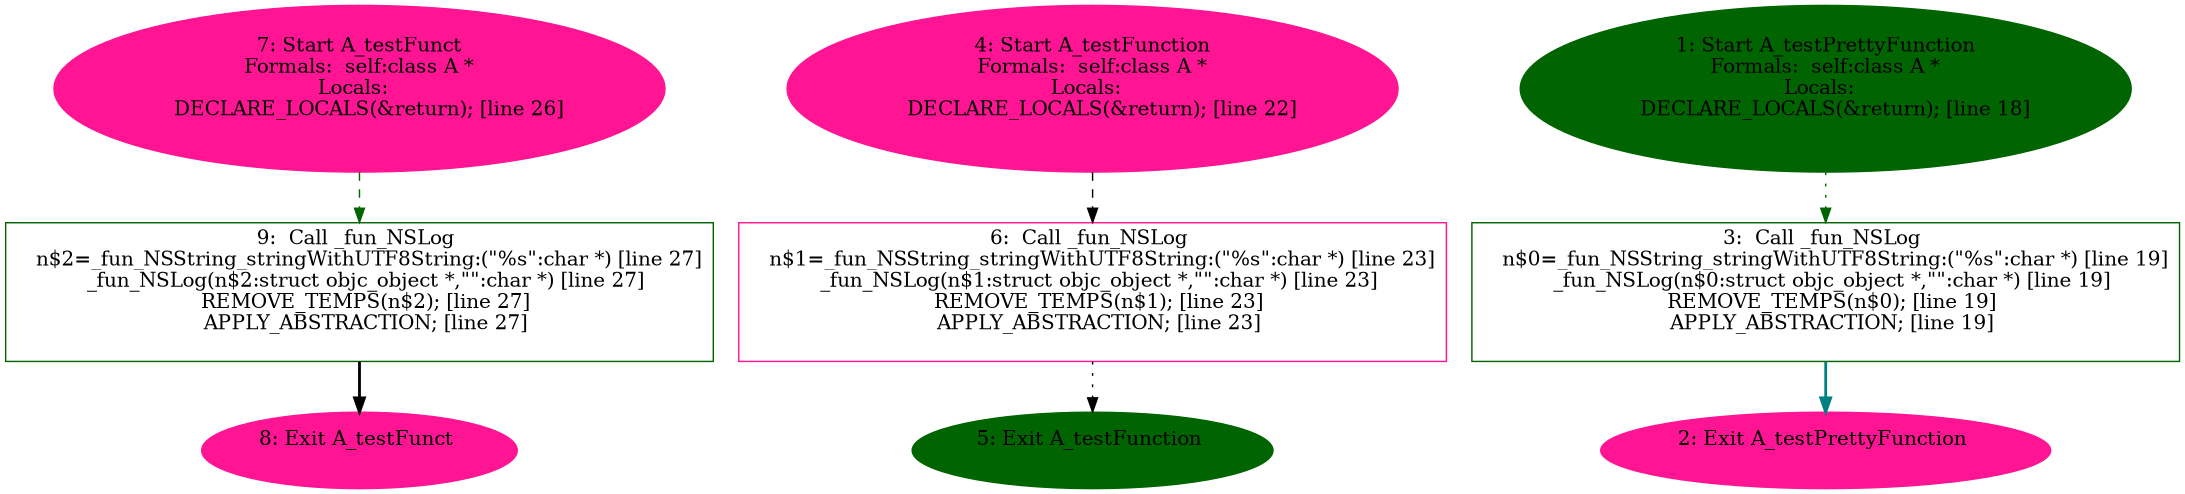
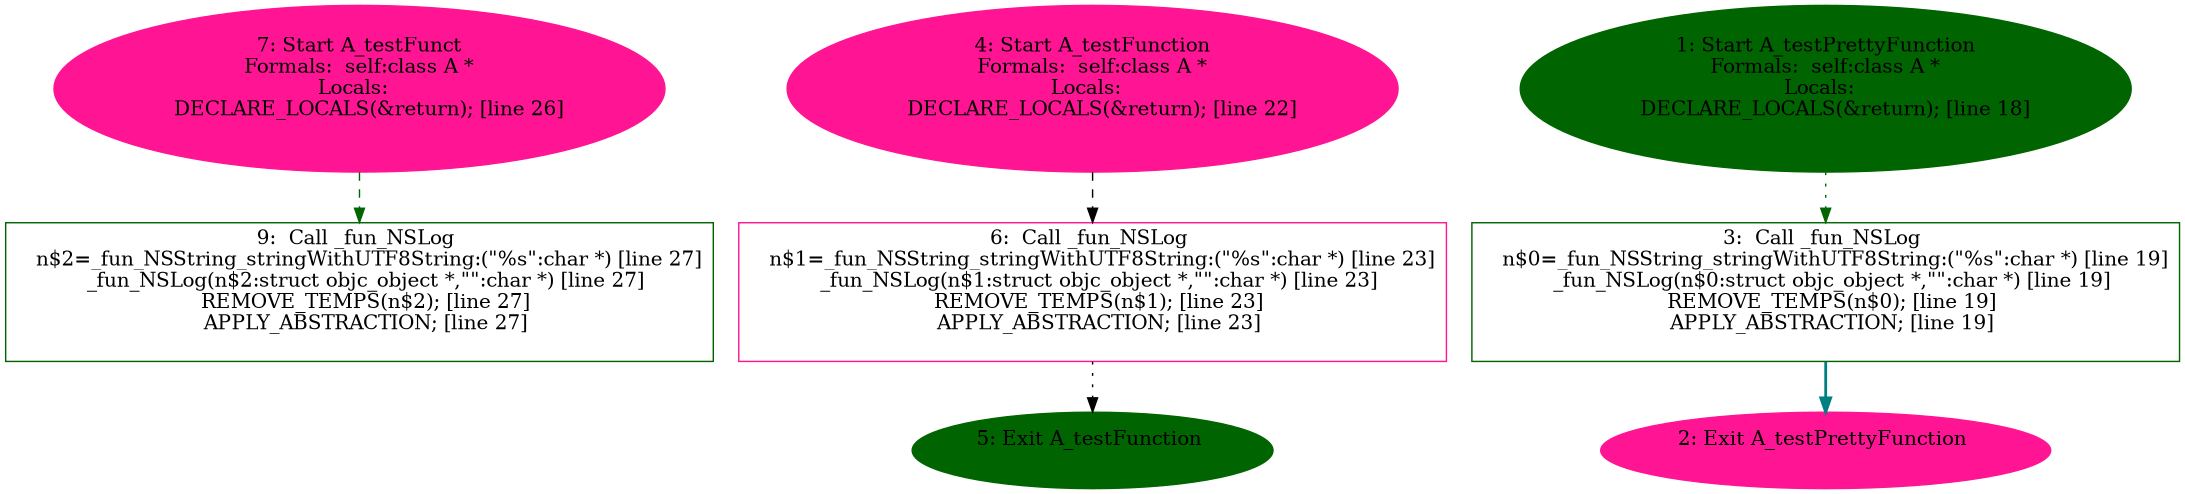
  digraph {
    node [color=deeppink style=filled]
    edge [color=black style=bold]
    n1 [label="9:  Call _fun_NSLog \n   n$2=_fun_NSString_stringWithUTF8String:(\"%s\":char *) [line 27]\n  _fun_NSLog(n$2:struct objc_object *,\"\":char *) [line 27]\n  REMOVE_TEMPS(n$2); [line 27]\n  APPLY_ABSTRACTION; [line 27]\n " shape=box color=darkgreen style=""]
-   n2 [label="8: Exit A_testFunct \n  "]
    n3 [label="7: Start A_testFunct\nFormals:  self:class A *\nLocals:  \n   DECLARE_LOCALS(&return); [line 26]\n "]
    n4 [label="6:  Call _fun_NSLog \n   n$1=_fun_NSString_stringWithUTF8String:(\"%s\":char *) [line 23]\n  _fun_NSLog(n$1:struct objc_object *,\"\":char *) [line 23]\n  REMOVE_TEMPS(n$1); [line 23]\n  APPLY_ABSTRACTION; [line 23]\n " shape=box style=""]
    n5 [color=darkgreen label="5: Exit A_testFunction \n  "]
    n6 [label="4: Start A_testFunction\nFormals:  self:class A *\nLocals:  \n   DECLARE_LOCALS(&return); [line 22]\n "]
    n7 [label="3:  Call _fun_NSLog \n   n$0=_fun_NSString_stringWithUTF8String:(\"%s\":char *) [line 19]\n  _fun_NSLog(n$0:struct objc_object *,\"\":char *) [line 19]\n  REMOVE_TEMPS(n$0); [line 19]\n  APPLY_ABSTRACTION; [line 19]\n " shape=box color=darkgreen style=""]
    n8 [label="2: Exit A_testPrettyFunction \n  "]
    n9 [color=darkgreen label="1: Start A_testPrettyFunction\nFormals:  self:class A *\nLocals:  \n   DECLARE_LOCALS(&return); [line 18]\n "]
-   n1 -> n2
    n3 -> n1 [color=darkgreen style=dashed]
    n4 -> n5 [style=dotted]
    n6 -> n4 [style=dashed]
    n7 -> n8 [color=teal]
    n9 -> n7 [color=darkgreen style=dotted]
  }
